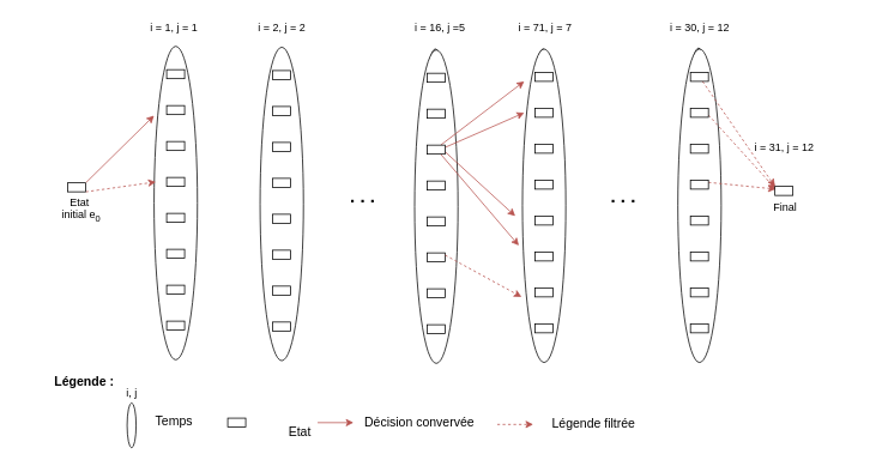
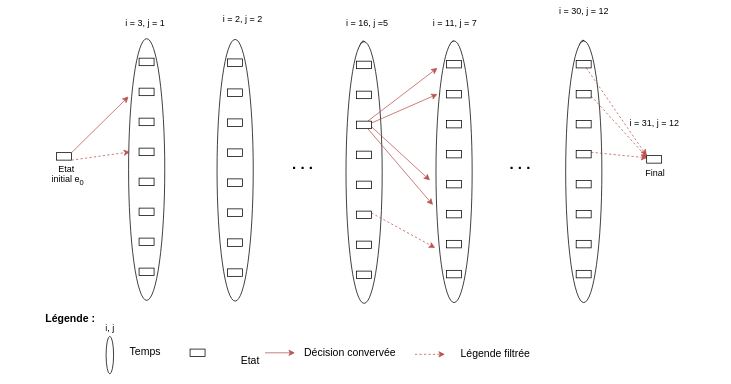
  <mxCell id="0" />
  <mxCell id="1" parent="0" />
  <mxCell id="2" value="" style="ellipse;whiteSpace=wrap;html=1;rotation=-90;" parent="1" vertex="1"><mxGeometry x="20.63" y="201.38" width="349" height="48.25" as="geometry" /></mxCell>
  <mxCell id="3" value="" style="ellipse;whiteSpace=wrap;html=1;rotation=-90;" parent="1" vertex="1"><mxGeometry x="179" y="175" width="270" height="30" as="geometry" /></mxCell>
  <mxCell id="4" value="" style="ellipse;whiteSpace=wrap;html=1;rotation=-90;" parent="1" vertex="1"><mxGeometry x="349" y="174" width="270" height="30" as="geometry" /></mxCell>
  <mxCell id="5" value="" style="ellipse;whiteSpace=wrap;html=1;rotation=-90;" parent="1" vertex="1"><mxGeometry x="469" y="174" width="270" height="30" as="geometry" /></mxCell>
  <mxCell id="6" value="" style="ellipse;whiteSpace=wrap;html=1;rotation=-90;" parent="1" vertex="1"><mxGeometry x="642" y="173" width="270" height="30" as="geometry" /></mxCell>
  <mxCell id="7" value="" style="rounded=0;whiteSpace=wrap;html=1;" parent="1" vertex="1"><mxGeometry x="185" y="77" width="20" height="10" as="geometry" /></mxCell>
  <mxCell id="8" value="" style="rounded=0;whiteSpace=wrap;html=1;" parent="1" vertex="1"><mxGeometry x="185" y="117" width="20" height="10" as="geometry" /></mxCell>
  <mxCell id="9" value="" style="rounded=0;whiteSpace=wrap;html=1;" parent="1" vertex="1"><mxGeometry x="185" y="157" width="20" height="10" as="geometry" /></mxCell>
  <mxCell id="10" value="" style="rounded=0;whiteSpace=wrap;html=1;" parent="1" vertex="1"><mxGeometry x="185" y="197" width="20" height="10" as="geometry" /></mxCell>
  <mxCell id="11" value="" style="rounded=0;whiteSpace=wrap;html=1;" parent="1" vertex="1"><mxGeometry x="185" y="237" width="20" height="10" as="geometry" /></mxCell>
  <mxCell id="12" value="" style="rounded=0;whiteSpace=wrap;html=1;" parent="1" vertex="1"><mxGeometry x="185" y="277" width="20" height="10" as="geometry" /></mxCell>
  <mxCell id="13" value="" style="rounded=0;whiteSpace=wrap;html=1;" parent="1" vertex="1"><mxGeometry x="185" y="317" width="20" height="10" as="geometry" /></mxCell>
  <mxCell id="14" value="" style="rounded=0;whiteSpace=wrap;html=1;" parent="1" vertex="1"><mxGeometry x="185" y="357" width="20" height="10" as="geometry" /></mxCell>
  <mxCell id="15" style="edgeStyle=none;rounded=0;orthogonalLoop=1;jettySize=auto;html=1;exitX=1;exitY=1;exitDx=0;exitDy=0;dashed=1;fillColor=#f8cecc;strokeColor=#b85450;" parent="1" source="17" edge="1"><mxGeometry relative="1" as="geometry"><mxPoint x="173" y="202" as="targetPoint" /></mxGeometry></mxCell>
  <mxCell id="16" style="edgeStyle=none;rounded=0;orthogonalLoop=1;jettySize=auto;html=1;exitX=1;exitY=0;exitDx=0;exitDy=0;entryX=0.779;entryY=0;entryDx=0;entryDy=0;entryPerimeter=0;fillColor=#f8cecc;strokeColor=#b85450;" parent="1" source="17" target="2" edge="1"><mxGeometry relative="1" as="geometry" /></mxCell>
  <mxCell id="17" value="" style="rounded=0;whiteSpace=wrap;html=1;" parent="1" vertex="1"><mxGeometry x="75" y="203" width="20" height="10" as="geometry" /></mxCell>
  <mxCell id="18" value="" style="ellipse;whiteSpace=wrap;html=1;rotation=-90;" parent="1" vertex="1"><mxGeometry x="138.63" y="202.38" width="349" height="48.25" as="geometry" /></mxCell>
  <mxCell id="19" value="" style="rounded=0;whiteSpace=wrap;html=1;" parent="1" vertex="1"><mxGeometry x="303" y="78" width="20" height="10" as="geometry" /></mxCell>
  <mxCell id="20" value="" style="rounded=0;whiteSpace=wrap;html=1;" parent="1" vertex="1"><mxGeometry x="303" y="118" width="20" height="10" as="geometry" /></mxCell>
  <mxCell id="21" value="" style="rounded=0;whiteSpace=wrap;html=1;" parent="1" vertex="1"><mxGeometry x="303" y="158" width="20" height="10" as="geometry" /></mxCell>
  <mxCell id="22" value="" style="rounded=0;whiteSpace=wrap;html=1;" parent="1" vertex="1"><mxGeometry x="303" y="198" width="20" height="10" as="geometry" /></mxCell>
  <mxCell id="23" value="" style="rounded=0;whiteSpace=wrap;html=1;" parent="1" vertex="1"><mxGeometry x="303" y="238" width="20" height="10" as="geometry" /></mxCell>
  <mxCell id="24" value="" style="rounded=0;whiteSpace=wrap;html=1;" parent="1" vertex="1"><mxGeometry x="303" y="278" width="20" height="10" as="geometry" /></mxCell>
  <mxCell id="25" value="" style="rounded=0;whiteSpace=wrap;html=1;" parent="1" vertex="1"><mxGeometry x="303" y="318" width="20" height="10" as="geometry" /></mxCell>
  <mxCell id="26" value="" style="rounded=0;whiteSpace=wrap;html=1;" parent="1" vertex="1"><mxGeometry x="303" y="358" width="20" height="10" as="geometry" /></mxCell>
  <mxCell id="27" value="" style="ellipse;whiteSpace=wrap;html=1;rotation=-90;" parent="1" vertex="1"><mxGeometry x="310.63" y="205.38" width="349" height="48.25" as="geometry" /></mxCell>
  <mxCell id="28" value="" style="rounded=0;whiteSpace=wrap;html=1;" parent="1" vertex="1"><mxGeometry x="475" y="81" width="20" height="10" as="geometry" /></mxCell>
  <mxCell id="29" value="" style="rounded=0;whiteSpace=wrap;html=1;" parent="1" vertex="1"><mxGeometry x="475" y="121" width="20" height="10" as="geometry" /></mxCell>
  <mxCell id="30" style="edgeStyle=none;rounded=0;orthogonalLoop=1;jettySize=auto;html=1;exitX=0.75;exitY=0;exitDx=0;exitDy=0;fillColor=#f8cecc;strokeColor=#b85450;" parent="1" source="34" edge="1"><mxGeometry relative="1" as="geometry"><mxPoint x="583" y="90" as="targetPoint" /></mxGeometry></mxCell>
  <mxCell id="31" style="edgeStyle=none;rounded=0;orthogonalLoop=1;jettySize=auto;html=1;exitX=1;exitY=0.25;exitDx=0;exitDy=0;fillColor=#f8cecc;strokeColor=#b85450;" parent="1" source="34" edge="1"><mxGeometry relative="1" as="geometry"><mxPoint x="583" y="125" as="targetPoint" /></mxGeometry></mxCell>
  <mxCell id="32" style="edgeStyle=none;rounded=0;orthogonalLoop=1;jettySize=auto;html=1;exitX=1;exitY=0.75;exitDx=0;exitDy=0;fillColor=#f8cecc;strokeColor=#b85450;" parent="1" source="34" edge="1"><mxGeometry relative="1" as="geometry"><mxPoint x="573" y="240" as="targetPoint" /></mxGeometry></mxCell>
  <mxCell id="33" style="edgeStyle=none;rounded=0;orthogonalLoop=1;jettySize=auto;html=1;exitX=0.75;exitY=1;exitDx=0;exitDy=0;entryX=0.373;entryY=-0.083;entryDx=0;entryDy=0;entryPerimeter=0;fillColor=#f8cecc;strokeColor=#b85450;" parent="1" source="34" target="40" edge="1"><mxGeometry relative="1" as="geometry" /></mxCell>
  <mxCell id="34" value="" style="rounded=0;whiteSpace=wrap;html=1;" parent="1" vertex="1"><mxGeometry x="475" y="161" width="20" height="10" as="geometry" /></mxCell>
  <mxCell id="35" value="" style="rounded=0;whiteSpace=wrap;html=1;" parent="1" vertex="1"><mxGeometry x="475" y="201" width="20" height="10" as="geometry" /></mxCell>
  <mxCell id="36" value="" style="rounded=0;whiteSpace=wrap;html=1;" parent="1" vertex="1"><mxGeometry x="475" y="241" width="20" height="10" as="geometry" /></mxCell>
  <mxCell id="37" value="" style="rounded=0;whiteSpace=wrap;html=1;" parent="1" vertex="1"><mxGeometry x="475" y="281" width="20" height="10" as="geometry" /></mxCell>
  <mxCell id="38" value="" style="rounded=0;whiteSpace=wrap;html=1;" parent="1" vertex="1"><mxGeometry x="475" y="321" width="20" height="10" as="geometry" /></mxCell>
  <mxCell id="39" value="" style="rounded=0;whiteSpace=wrap;html=1;" parent="1" vertex="1"><mxGeometry x="475" y="361" width="20" height="10" as="geometry" /></mxCell>
  <mxCell id="40" value="" style="ellipse;whiteSpace=wrap;html=1;rotation=-90;" parent="1" vertex="1"><mxGeometry x="430.63" y="204.38" width="349" height="48.25" as="geometry" /></mxCell>
  <mxCell id="41" value="" style="rounded=0;whiteSpace=wrap;html=1;" parent="1" vertex="1"><mxGeometry x="595" y="80" width="20" height="10" as="geometry" /></mxCell>
  <mxCell id="42" value="" style="rounded=0;whiteSpace=wrap;html=1;" parent="1" vertex="1"><mxGeometry x="595" y="120" width="20" height="10" as="geometry" /></mxCell>
  <mxCell id="43" value="" style="rounded=0;whiteSpace=wrap;html=1;" parent="1" vertex="1"><mxGeometry x="595" y="160" width="20" height="10" as="geometry" /></mxCell>
  <mxCell id="44" value="" style="rounded=0;whiteSpace=wrap;html=1;" parent="1" vertex="1"><mxGeometry x="595" y="200" width="20" height="10" as="geometry" /></mxCell>
  <mxCell id="45" value="" style="rounded=0;whiteSpace=wrap;html=1;" parent="1" vertex="1"><mxGeometry x="595" y="240" width="20" height="10" as="geometry" /></mxCell>
  <mxCell id="46" style="edgeStyle=none;rounded=0;orthogonalLoop=1;jettySize=auto;html=1;exitX=1;exitY=0.25;exitDx=0;exitDy=0;dashed=1;fillColor=#f8cecc;strokeColor=#b85450;" parent="1" source="37" edge="1"><mxGeometry relative="1" as="geometry"><mxPoint x="500" y="285" as="sourcePoint" /><mxPoint x="580" y="330" as="targetPoint" /></mxGeometry></mxCell>
  <mxCell id="47" value="" style="rounded=0;whiteSpace=wrap;html=1;" parent="1" vertex="1"><mxGeometry x="595" y="280" width="20" height="10" as="geometry" /></mxCell>
  <mxCell id="48" value="" style="rounded=0;whiteSpace=wrap;html=1;" parent="1" vertex="1"><mxGeometry x="595" y="320" width="20" height="10" as="geometry" /></mxCell>
  <mxCell id="49" value="" style="rounded=0;whiteSpace=wrap;html=1;" parent="1" vertex="1"><mxGeometry x="595" y="360" width="20" height="10" as="geometry" /></mxCell>
  <mxCell id="50" value="" style="ellipse;whiteSpace=wrap;html=1;rotation=-90;" parent="1" vertex="1"><mxGeometry x="603.63" y="204.38" width="349" height="48.25" as="geometry" /></mxCell>
  <mxCell id="51" style="rounded=0;orthogonalLoop=1;jettySize=auto;html=1;entryX=0;entryY=0;entryDx=0;entryDy=0;fillColor=#f8cecc;strokeColor=#b85450;dashed=1;" parent="1" source="52" target="67" edge="1"><mxGeometry relative="1" as="geometry" /></mxCell>
  <mxCell id="52" value="" style="rounded=0;whiteSpace=wrap;html=1;" parent="1" vertex="1"><mxGeometry x="768" y="80" width="20" height="10" as="geometry" /></mxCell>
  <mxCell id="53" style="edgeStyle=none;rounded=0;orthogonalLoop=1;jettySize=auto;html=1;exitX=1;exitY=0.75;exitDx=0;exitDy=0;fillColor=#f8cecc;strokeColor=#b85450;dashed=1;" parent="1" source="54" edge="1"><mxGeometry relative="1" as="geometry"><mxPoint x="863" y="210" as="targetPoint" /></mxGeometry></mxCell>
  <mxCell id="54" value="" style="rounded=0;whiteSpace=wrap;html=1;" parent="1" vertex="1"><mxGeometry x="768" y="120" width="20" height="10" as="geometry" /></mxCell>
  <mxCell id="55" value="" style="rounded=0;whiteSpace=wrap;html=1;" parent="1" vertex="1"><mxGeometry x="768" y="160" width="20" height="10" as="geometry" /></mxCell>
  <mxCell id="56" style="edgeStyle=none;rounded=0;orthogonalLoop=1;jettySize=auto;html=1;exitX=1;exitY=0.25;exitDx=0;exitDy=0;fillColor=#f8cecc;strokeColor=#b85450;dashed=1;" parent="1" source="57" edge="1"><mxGeometry relative="1" as="geometry"><mxPoint x="863" y="210" as="targetPoint" /></mxGeometry></mxCell>
  <mxCell id="57" value="" style="rounded=0;whiteSpace=wrap;html=1;" parent="1" vertex="1"><mxGeometry x="768" y="200" width="20" height="10" as="geometry" /></mxCell>
  <mxCell id="58" value="" style="rounded=0;whiteSpace=wrap;html=1;" parent="1" vertex="1"><mxGeometry x="768" y="240" width="20" height="10" as="geometry" /></mxCell>
  <mxCell id="59" value="" style="rounded=0;whiteSpace=wrap;html=1;" parent="1" vertex="1"><mxGeometry x="768" y="280" width="20" height="10" as="geometry" /></mxCell>
  <mxCell id="60" value="" style="rounded=0;whiteSpace=wrap;html=1;" parent="1" vertex="1"><mxGeometry x="768" y="320" width="20" height="10" as="geometry" /></mxCell>
  <mxCell id="61" value="" style="rounded=0;whiteSpace=wrap;html=1;" parent="1" vertex="1"><mxGeometry x="768" y="360" width="20" height="10" as="geometry" /></mxCell>
- <mxCell id="62" value="i = 1, j = 1" style="text;html=1;align=center;verticalAlign=middle;resizable=0;points=[];autosize=1;" parent="1" vertex="1"><mxGeometry x="158" y="20" width="70" height="20" as="geometry" /></mxCell>
- <mxCell id="63" value="i = 2, j = 2" style="text;html=1;align=center;verticalAlign=middle;resizable=0;points=[];autosize=1;" parent="1" vertex="1"><mxGeometry x="278" y="20" width="70" height="20" as="geometry" /></mxCell>
+ <mxCell id="62" value="i = 3, j = 1" style="text;html=1;align=center;verticalAlign=middle;resizable=0;points=[];autosize=1;" parent="1" vertex="1"><mxGeometry x="158" y="20" width="70" height="20" as="geometry" /></mxCell>
+ <mxCell id="63" value="i = 2, j = 2" style="text;html=1;align=center;verticalAlign=middle;resizable=0;points=[];autosize=1;" parent="1" vertex="1"><mxGeometry x="288" y="15" width="70" height="20" as="geometry" /></mxCell>
  <mxCell id="64" value="i = 16, j =5" style="text;html=1;align=center;verticalAlign=middle;resizable=0;points=[];autosize=1;" parent="1" vertex="1"><mxGeometry x="454" y="20" width="70" height="20" as="geometry" /></mxCell>
- <mxCell id="65" value="i = 71, j = 7" style="text;html=1;align=center;verticalAlign=middle;resizable=0;points=[];autosize=1;" parent="1" vertex="1"><mxGeometry x="570.63" y="20" width="70" height="20" as="geometry" /></mxCell>
- <mxCell id="66" value="i = 30, j = 12" style="text;html=1;align=center;verticalAlign=middle;resizable=0;points=[];autosize=1;" parent="1" vertex="1"><mxGeometry x="738.13" y="20" width="80" height="20" as="geometry" /></mxCell>
+ <mxCell id="65" value="i = 11, j = 7" style="text;html=1;align=center;verticalAlign=middle;resizable=0;points=[];autosize=1;" parent="1" vertex="1"><mxGeometry x="570.63" y="20" width="70" height="20" as="geometry" /></mxCell>
+ <mxCell id="66" value="i = 30, j = 12" style="text;html=1;align=center;verticalAlign=middle;resizable=0;points=[];autosize=1;" parent="1" vertex="1"><mxGeometry x="738.13" y="5" width="80" height="20" as="geometry" /></mxCell>
  <mxCell id="67" value="" style="rounded=0;whiteSpace=wrap;html=1;" parent="1" vertex="1"><mxGeometry x="862" y="207" width="20" height="10" as="geometry" /></mxCell>
  <mxCell id="68" value="i = 31, j = 12" style="text;html=1;align=center;verticalAlign=middle;resizable=0;points=[];autosize=1;" parent="1" vertex="1"><mxGeometry x="832" y="154" width="80" height="20" as="geometry" /></mxCell>
  <mxCell id="69" value="Etat&lt;br&gt;&amp;nbsp;initial e&lt;sub&gt;0&lt;/sub&gt;" style="text;html=1;align=center;verticalAlign=middle;resizable=0;points=[];autosize=1;" parent="1" vertex="1"><mxGeometry x="58" y="213" width="60" height="40" as="geometry" /></mxCell>
  <mxCell id="70" value="&lt;font size=&quot;1&quot;&gt;&lt;b style=&quot;font-size: 20px&quot;&gt;. . .&lt;/b&gt;&lt;/font&gt;" style="text;html=1;align=center;verticalAlign=middle;resizable=0;points=[];autosize=1;" parent="1" vertex="1"><mxGeometry x="383" y="207" width="40" height="20" as="geometry" /></mxCell>
  <mxCell id="71" value="&lt;font size=&quot;1&quot;&gt;&lt;b style=&quot;font-size: 20px&quot;&gt;. . .&lt;/b&gt;&lt;/font&gt;" style="text;html=1;align=center;verticalAlign=middle;resizable=0;points=[];autosize=1;" parent="1" vertex="1"><mxGeometry x="673" y="207" width="40" height="20" as="geometry" /></mxCell>
  <mxCell id="72" value="Final" style="text;html=1;align=center;verticalAlign=middle;resizable=0;points=[];autosize=1;" parent="1" vertex="1"><mxGeometry x="853" y="220" width="40" height="20" as="geometry" /></mxCell>
  <mxCell id="73" value="" style="rounded=0;whiteSpace=wrap;html=1;" vertex="1" parent="1"><mxGeometry x="253" y="465" width="20" height="10" as="geometry" /></mxCell>
  <mxCell id="74" value="&lt;font style=&quot;font-size: 14px&quot;&gt;Etat&lt;/font&gt;" style="text;html=1;align=center;verticalAlign=middle;resizable=0;points=[];autosize=1;strokeColor=none;" vertex="1" parent="1"><mxGeometry x="313" y="470" width="40" height="20" as="geometry" /></mxCell>
  <mxCell id="75" value="&lt;b&gt;&lt;font style=&quot;font-size: 14px&quot;&gt;Légende :&lt;/font&gt;&lt;/b&gt;" style="text;html=1;align=center;verticalAlign=middle;resizable=0;points=[];autosize=1;strokeColor=none;" vertex="1" parent="1"><mxGeometry x="53" y="414" width="80" height="20" as="geometry" /></mxCell>
  <mxCell id="76" style="edgeStyle=none;rounded=0;orthogonalLoop=1;jettySize=auto;html=1;fillColor=#f8cecc;strokeColor=#b85450;" edge="1" parent="1"><mxGeometry relative="1" as="geometry"><mxPoint x="353" y="470" as="sourcePoint" /><mxPoint x="393" y="470" as="targetPoint" /></mxGeometry></mxCell>
  <mxCell id="77" value="&lt;font style=&quot;font-size: 14px&quot;&gt;Décision convervée&lt;/font&gt;" style="text;html=1;align=center;verticalAlign=middle;resizable=0;points=[];autosize=1;strokeColor=none;" vertex="1" parent="1"><mxGeometry x="396" y="460" width="140" height="20" as="geometry" /></mxCell>
  <mxCell id="78" style="edgeStyle=none;rounded=0;orthogonalLoop=1;jettySize=auto;html=1;dashed=1;fillColor=#f8cecc;strokeColor=#b85450;" edge="1" parent="1"><mxGeometry relative="1" as="geometry"><mxPoint x="553" y="472" as="sourcePoint" /><mxPoint x="593" y="472" as="targetPoint" /></mxGeometry></mxCell>
  <mxCell id="79" value="&lt;font style=&quot;font-size: 14px&quot;&gt;Légende filtrée&lt;/font&gt;" style="text;html=1;align=center;verticalAlign=middle;resizable=0;points=[];autosize=1;strokeColor=none;" vertex="1" parent="1"><mxGeometry x="604.63" y="461" width="110" height="20" as="geometry" /></mxCell>
  <mxCell id="80" value="" style="ellipse;whiteSpace=wrap;html=1;rotation=-90;" vertex="1" parent="1"><mxGeometry x="121" y="468" width="50" height="10" as="geometry" /></mxCell>
  <mxCell id="81" value="&lt;span style=&quot;font-size: 14px&quot;&gt;Temps&lt;/span&gt;" style="text;html=1;align=center;verticalAlign=middle;resizable=0;points=[];autosize=1;strokeColor=none;" vertex="1" parent="1"><mxGeometry x="163" y="458" width="60" height="20" as="geometry" /></mxCell>
  <mxCell id="82" value="i, j" style="text;html=1;align=center;verticalAlign=middle;resizable=0;points=[];autosize=1;strokeColor=none;" vertex="1" parent="1"><mxGeometry x="131" y="427" width="30" height="20" as="geometry" /></mxCell>
